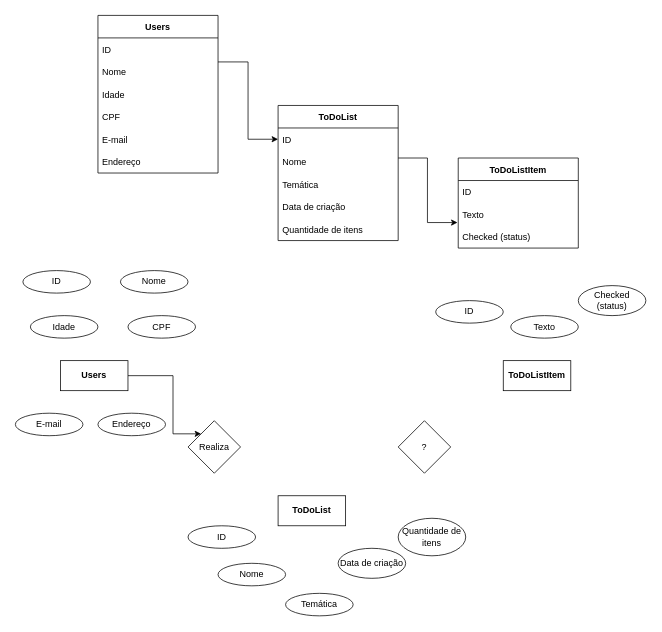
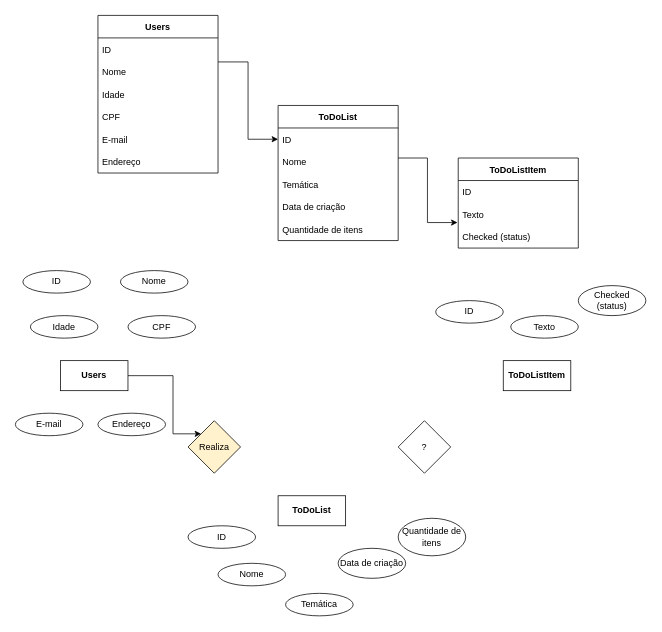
  <mxCell id="0" />
  <mxCell id="1" parent="0" />
  <mxCell id="2" value="Users" style="swimlane;fontStyle=1;childLayout=stackLayout;horizontal=1;startSize=30;horizontalStack=0;resizeParent=1;resizeParentMax=0;resizeLast=0;collapsible=1;marginBottom=0;" parent="1" vertex="1"><mxGeometry x="130" y="20" width="160" height="210" as="geometry"><mxRectangle x="170" y="330" width="60" height="30" as="alternateBounds" /></mxGeometry></mxCell>
  <mxCell id="3" value="ID" style="text;strokeColor=none;fillColor=none;align=left;verticalAlign=middle;spacingLeft=4;spacingRight=4;overflow=hidden;points=[[0,0.5],[1,0.5]];portConstraint=eastwest;rotatable=0;" parent="2" vertex="1"><mxGeometry y="30" width="160" height="30" as="geometry" /></mxCell>
  <mxCell id="4" value="Nome" style="text;strokeColor=none;fillColor=none;align=left;verticalAlign=middle;spacingLeft=4;spacingRight=4;overflow=hidden;points=[[0,0.5],[1,0.5]];portConstraint=eastwest;rotatable=0;" parent="2" vertex="1"><mxGeometry y="60" width="160" height="30" as="geometry" /></mxCell>
  <mxCell id="5" value="Idade" style="text;strokeColor=none;fillColor=none;align=left;verticalAlign=middle;spacingLeft=4;spacingRight=4;overflow=hidden;points=[[0,0.5],[1,0.5]];portConstraint=eastwest;rotatable=0;" parent="2" vertex="1"><mxGeometry y="90" width="160" height="30" as="geometry" /></mxCell>
  <mxCell id="6" value="CPF" style="text;strokeColor=none;fillColor=none;align=left;verticalAlign=middle;spacingLeft=4;spacingRight=4;overflow=hidden;points=[[0,0.5],[1,0.5]];portConstraint=eastwest;rotatable=0;" parent="2" vertex="1"><mxGeometry y="120" width="160" height="30" as="geometry" /></mxCell>
  <mxCell id="7" value="E-mail" style="text;strokeColor=none;fillColor=none;align=left;verticalAlign=middle;spacingLeft=4;spacingRight=4;overflow=hidden;points=[[0,0.5],[1,0.5]];portConstraint=eastwest;rotatable=0;" parent="2" vertex="1"><mxGeometry y="150" width="160" height="30" as="geometry" /></mxCell>
  <mxCell id="8" value="Endereço" style="text;strokeColor=none;fillColor=none;align=left;verticalAlign=middle;spacingLeft=4;spacingRight=4;overflow=hidden;points=[[0,0.5],[1,0.5]];portConstraint=eastwest;rotatable=0;" parent="2" vertex="1"><mxGeometry y="180" width="160" height="30" as="geometry" /></mxCell>
  <mxCell id="9" value="ToDoList" style="swimlane;fontStyle=1;childLayout=stackLayout;horizontal=1;startSize=30;horizontalStack=0;resizeParent=1;resizeParentMax=0;resizeLast=0;collapsible=1;marginBottom=0;" parent="1" vertex="1"><mxGeometry x="370" y="140" width="160" height="180" as="geometry"><mxRectangle x="170" y="330" width="60" height="30" as="alternateBounds" /></mxGeometry></mxCell>
  <mxCell id="10" value="ID" style="text;strokeColor=none;fillColor=none;align=left;verticalAlign=middle;spacingLeft=4;spacingRight=4;overflow=hidden;points=[[0,0.5],[1,0.5]];portConstraint=eastwest;rotatable=0;" parent="9" vertex="1"><mxGeometry y="30" width="160" height="30" as="geometry" /></mxCell>
  <mxCell id="11" value="Nome" style="text;strokeColor=none;fillColor=none;align=left;verticalAlign=middle;spacingLeft=4;spacingRight=4;overflow=hidden;points=[[0,0.5],[1,0.5]];portConstraint=eastwest;rotatable=0;" parent="9" vertex="1"><mxGeometry y="60" width="160" height="30" as="geometry" /></mxCell>
  <mxCell id="12" value="Temática" style="text;strokeColor=none;fillColor=none;align=left;verticalAlign=middle;spacingLeft=4;spacingRight=4;overflow=hidden;points=[[0,0.5],[1,0.5]];portConstraint=eastwest;rotatable=0;" parent="9" vertex="1"><mxGeometry y="90" width="160" height="30" as="geometry" /></mxCell>
  <mxCell id="13" value="Data de criação" style="text;strokeColor=none;fillColor=none;align=left;verticalAlign=middle;spacingLeft=4;spacingRight=4;overflow=hidden;points=[[0,0.5],[1,0.5]];portConstraint=eastwest;rotatable=0;" parent="9" vertex="1"><mxGeometry y="120" width="160" height="30" as="geometry" /></mxCell>
  <mxCell id="14" value="Quantidade de itens" style="text;strokeColor=none;fillColor=none;align=left;verticalAlign=middle;spacingLeft=4;spacingRight=4;overflow=hidden;points=[[0,0.5],[1,0.5]];portConstraint=eastwest;rotatable=0;" parent="9" vertex="1"><mxGeometry y="150" width="160" height="30" as="geometry" /></mxCell>
  <mxCell id="15" value="ToDoListItem" style="swimlane;fontStyle=1;childLayout=stackLayout;horizontal=1;startSize=30;horizontalStack=0;resizeParent=1;resizeParentMax=0;resizeLast=0;collapsible=1;marginBottom=0;" parent="1" vertex="1"><mxGeometry x="610" y="210" width="160" height="120" as="geometry"><mxRectangle x="170" y="330" width="60" height="30" as="alternateBounds" /></mxGeometry></mxCell>
  <mxCell id="16" value="ID" style="text;strokeColor=none;fillColor=none;align=left;verticalAlign=middle;spacingLeft=4;spacingRight=4;overflow=hidden;points=[[0,0.5],[1,0.5]];portConstraint=eastwest;rotatable=0;" parent="15" vertex="1"><mxGeometry y="30" width="160" height="30" as="geometry" /></mxCell>
  <mxCell id="17" value="Texto" style="text;strokeColor=none;fillColor=none;align=left;verticalAlign=middle;spacingLeft=4;spacingRight=4;overflow=hidden;points=[[0,0.5],[1,0.5]];portConstraint=eastwest;rotatable=0;" parent="15" vertex="1"><mxGeometry y="60" width="160" height="30" as="geometry" /></mxCell>
  <mxCell id="18" value="Checked (status)" style="text;strokeColor=none;fillColor=none;align=left;verticalAlign=middle;spacingLeft=4;spacingRight=4;overflow=hidden;points=[[0,0.5],[1,0.5]];portConstraint=eastwest;rotatable=0;" parent="15" vertex="1"><mxGeometry y="90" width="160" height="30" as="geometry" /></mxCell>
  <mxCell id="19" value="" style="edgeStyle=orthogonalEdgeStyle;rounded=0;orthogonalLoop=1;jettySize=auto;html=1;" parent="1" edge="1"><mxGeometry relative="1" as="geometry"><mxPoint x="290" y="82" as="sourcePoint" /><mxPoint x="370" y="185" as="targetPoint" /><Array as="points"><mxPoint x="330" y="82" /><mxPoint x="330" y="185" /><mxPoint x="370" y="185" /></Array></mxGeometry></mxCell>
  <mxCell id="20" value="" style="edgeStyle=orthogonalEdgeStyle;rounded=0;orthogonalLoop=1;jettySize=auto;html=1;entryX=-0.006;entryY=0.867;entryDx=0;entryDy=0;entryPerimeter=0;" parent="1" target="17" edge="1"><mxGeometry relative="1" as="geometry"><mxPoint x="530" y="210" as="sourcePoint" /><mxPoint x="599" y="296" as="targetPoint" /><Array as="points"><mxPoint x="569" y="210" /><mxPoint x="569" y="296" /></Array></mxGeometry></mxCell>
- <mxCell id="21" value="Realiza" style="rhombus;whiteSpace=wrap;html=1;" parent="1" vertex="1"><mxGeometry x="250" y="560" width="70" height="70" as="geometry" /></mxCell>
+ <mxCell id="21" value="Realiza" style="rhombus;whiteSpace=wrap;html=1;fillColor=#fff2cc;" parent="1" vertex="1"><mxGeometry x="250" y="560" width="70" height="70" as="geometry" /></mxCell>
  <mxCell id="22" style="edgeStyle=orthogonalEdgeStyle;rounded=0;orthogonalLoop=1;jettySize=auto;html=1;exitX=1;exitY=0.5;exitDx=0;exitDy=0;entryX=0;entryY=0;entryDx=0;entryDy=0;" parent="1" source="23" target="21" edge="1"><mxGeometry relative="1" as="geometry"><Array as="points"><mxPoint x="230" y="500" /><mxPoint x="230" y="578" /></Array></mxGeometry></mxCell>
  <mxCell id="23" value="&lt;b&gt;Users&lt;/b&gt;" style="rounded=0;whiteSpace=wrap;html=1;" parent="1" vertex="1"><mxGeometry x="80" y="480" width="90" height="40" as="geometry" /></mxCell>
  <mxCell id="24" value="&lt;span style=&quot;font-weight: 700&quot;&gt;ToDoList&lt;/span&gt;" style="rounded=0;whiteSpace=wrap;html=1;" parent="1" vertex="1"><mxGeometry x="370" y="660" width="90" height="40" as="geometry" /></mxCell>
  <mxCell id="25" value="?" style="rhombus;whiteSpace=wrap;html=1;" parent="1" vertex="1"><mxGeometry x="530" y="560" width="70" height="70" as="geometry" /></mxCell>
  <mxCell id="26" value="&lt;span style=&quot;font-weight: 700&quot;&gt;ToDoListItem&lt;/span&gt;" style="rounded=0;whiteSpace=wrap;html=1;" parent="1" vertex="1"><mxGeometry x="670" y="480" width="90" height="40" as="geometry" /></mxCell>
  <mxCell id="27" value="ID" style="ellipse;whiteSpace=wrap;html=1;" parent="1" vertex="1"><mxGeometry x="30" y="360" width="90" height="30" as="geometry" /></mxCell>
  <mxCell id="28" value="&lt;span style=&quot;text-align: left&quot;&gt;Endereço&lt;/span&gt;" style="ellipse;whiteSpace=wrap;html=1;" parent="1" vertex="1"><mxGeometry x="130" y="550" width="90" height="30" as="geometry" /></mxCell>
  <mxCell id="29" value="&lt;span style=&quot;text-align: left&quot;&gt;Nome&lt;/span&gt;" style="ellipse;whiteSpace=wrap;html=1;" parent="1" vertex="1"><mxGeometry x="160" y="360" width="90" height="30" as="geometry" /></mxCell>
  <mxCell id="30" value="&lt;span style=&quot;text-align: left&quot;&gt;Idade&lt;/span&gt;" style="ellipse;whiteSpace=wrap;html=1;" parent="1" vertex="1"><mxGeometry x="40" y="420" width="90" height="30" as="geometry" /></mxCell>
  <mxCell id="31" value="&lt;span style=&quot;text-align: left&quot;&gt;CPF&lt;/span&gt;" style="ellipse;whiteSpace=wrap;html=1;" parent="1" vertex="1"><mxGeometry x="170" y="420" width="90" height="30" as="geometry" /></mxCell>
  <mxCell id="32" value="&lt;span style=&quot;text-align: left&quot;&gt;E-mail&lt;/span&gt;" style="ellipse;whiteSpace=wrap;html=1;" parent="1" vertex="1"><mxGeometry x="20" y="550" width="90" height="30" as="geometry" /></mxCell>
  <mxCell id="33" value="ID" style="ellipse;whiteSpace=wrap;html=1;" parent="1" vertex="1"><mxGeometry x="250" y="700" width="90" height="30" as="geometry" /></mxCell>
  <mxCell id="34" value="ID" style="ellipse;whiteSpace=wrap;html=1;" parent="1" vertex="1"><mxGeometry x="580" y="400" width="90" height="30" as="geometry" /></mxCell>
  <mxCell id="35" value="&lt;span style=&quot;text-align: left&quot;&gt;Temática&lt;/span&gt;" style="ellipse;whiteSpace=wrap;html=1;" parent="1" vertex="1"><mxGeometry x="380" y="790" width="90" height="30" as="geometry" /></mxCell>
  <mxCell id="36" value="&lt;span style=&quot;text-align: left&quot;&gt;Data de criação&lt;/span&gt;" style="ellipse;whiteSpace=wrap;html=1;" parent="1" vertex="1"><mxGeometry x="450" y="730" width="90" height="40" as="geometry" /></mxCell>
  <mxCell id="37" value="&lt;span style=&quot;text-align: left&quot;&gt;Quantidade de itens&lt;/span&gt;" style="ellipse;whiteSpace=wrap;html=1;" parent="1" vertex="1"><mxGeometry x="530" y="690" width="90" height="50" as="geometry" /></mxCell>
  <mxCell id="38" value="&lt;span style=&quot;text-align: left&quot;&gt;Nome&lt;/span&gt;" style="ellipse;whiteSpace=wrap;html=1;" parent="1" vertex="1"><mxGeometry x="290" y="750" width="90" height="30" as="geometry" /></mxCell>
  <mxCell id="39" value="&lt;span style=&quot;text-align: left&quot;&gt;Texto&lt;/span&gt;" style="ellipse;whiteSpace=wrap;html=1;" parent="1" vertex="1"><mxGeometry x="680" y="420" width="90" height="30" as="geometry" /></mxCell>
  <mxCell id="40" value="&lt;span style=&quot;text-align: left&quot;&gt;Checked (status)&lt;/span&gt;" style="ellipse;whiteSpace=wrap;html=1;" parent="1" vertex="1"><mxGeometry x="770" y="380" width="90" height="40" as="geometry" /></mxCell>
